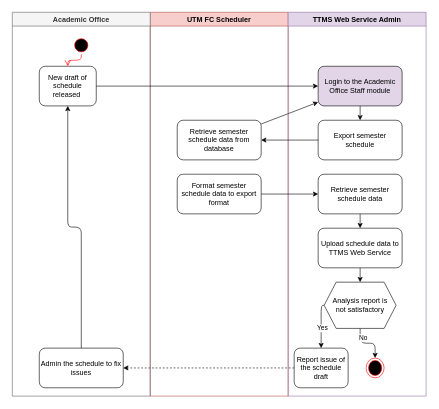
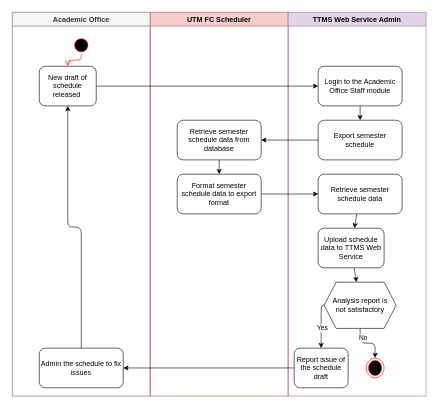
  <mxCell id="0" />
  <mxCell id="1" parent="0" />
  <mxCell id="2" value="UTM FC Scheduler" style="swimlane;whiteSpace=wrap;html=1;fillColor=#f8cecc;strokeColor=#b85450;" parent="1" vertex="1"><mxGeometry x="250" y="20" width="230" height="640" as="geometry" /></mxCell>
- <mxCell id="3" style="edgeStyle=none;html=1;" parent="2" source="4" target="8" edge="1"><mxGeometry relative="1" as="geometry" /></mxCell>
+ <mxCell id="3" style="edgeStyle=none;html=1;" parent="2" source="4" target="5" edge="1"><mxGeometry relative="1" as="geometry" /></mxCell>
  <mxCell id="4" value="Retrieve semester schedule data from database" style="rounded=1;whiteSpace=wrap;html=1;" parent="2" vertex="1"><mxGeometry x="45" y="180.004" width="140" height="66.111" as="geometry" /></mxCell>
  <mxCell id="5" value="Format semester schedule data to export format" style="rounded=1;whiteSpace=wrap;html=1;" parent="2" vertex="1"><mxGeometry x="45" y="270.004" width="140" height="66.111" as="geometry" /></mxCell>
  <mxCell id="6" value="TTMS Web Service Admin" style="swimlane;whiteSpace=wrap;html=1;fillColor=#e1d5e7;strokeColor=#9673a6;" parent="1" vertex="1"><mxGeometry x="480" y="20" width="230" height="640" as="geometry" /></mxCell>
  <mxCell id="7" style="edgeStyle=none;html=1;" parent="6" source="8" target="9" edge="1"><mxGeometry relative="1" as="geometry" /></mxCell>
- <mxCell id="8" value="Login to the Academic Office Staff module" style="rounded=1;whiteSpace=wrap;html=1;fillColor=#e1d5e7;" parent="6" vertex="1"><mxGeometry x="50" y="90.004" width="140" height="66.111" as="geometry" /></mxCell>
+ <mxCell id="8" value="Login to the Academic Office Staff module" style="rounded=1;whiteSpace=wrap;html=1;" parent="6" vertex="1"><mxGeometry x="50" y="90.004" width="140" height="66.111" as="geometry" /></mxCell>
  <mxCell id="9" value="Export semester schedule" style="rounded=1;whiteSpace=wrap;html=1;" parent="6" vertex="1"><mxGeometry x="50" y="180.004" width="140" height="66.111" as="geometry" /></mxCell>
  <mxCell id="10" style="edgeStyle=none;html=1;" parent="6" source="11" target="13" edge="1"><mxGeometry relative="1" as="geometry" /></mxCell>
  <mxCell id="11" value="Retrieve semester schedule data" style="rounded=1;whiteSpace=wrap;html=1;" parent="6" vertex="1"><mxGeometry x="50" y="270.004" width="140" height="66.111" as="geometry" /></mxCell>
  <mxCell id="12" style="edgeStyle=none;html=1;" parent="6" source="13" target="18" edge="1"><mxGeometry relative="1" as="geometry" /></mxCell>
- <mxCell id="13" value="Upload schedule data to TTMS Web Service" style="rounded=1;whiteSpace=wrap;html=1;" parent="6" vertex="1"><mxGeometry x="50" y="360.004" width="140" height="66.111" as="geometry" /></mxCell>
+ <mxCell id="13" value="Upload schedule data to TTMS Web Service" style="rounded=1;whiteSpace=wrap;html=1;" parent="6" vertex="1"><mxGeometry x="50" y="360.004" width="110" height="66.111" as="geometry" /></mxCell>
  <mxCell id="14" style="edgeStyle=orthogonalEdgeStyle;html=1;entryX=0.5;entryY=0;entryDx=0;entryDy=0;" parent="6" source="18" target="19" edge="1"><mxGeometry relative="1" as="geometry"><Array as="points"><mxPoint x="55" y="489" /></Array></mxGeometry></mxCell>
  <mxCell id="15" value="Yes" style="edgeLabel;html=1;align=center;verticalAlign=middle;resizable=0;points=[];" parent="14" vertex="1" connectable="0"><mxGeometry x="0.12" y="1" relative="1" as="geometry"><mxPoint as="offset" /></mxGeometry></mxCell>
  <mxCell id="16" style="edgeStyle=orthogonalEdgeStyle;html=1;" parent="6" source="18" target="20" edge="1"><mxGeometry relative="1" as="geometry" /></mxCell>
  <mxCell id="17" value="No" style="edgeLabel;html=1;align=center;verticalAlign=middle;resizable=0;points=[];" parent="16" vertex="1" connectable="0"><mxGeometry x="-0.601" y="4" relative="1" as="geometry"><mxPoint as="offset" /></mxGeometry></mxCell>
  <mxCell id="18" value="Analysis report is&lt;br style=&quot;border-color: var(--border-color);&quot;&gt;not satisfactory" style="shape=hexagon;perimeter=hexagonPerimeter2;whiteSpace=wrap;html=1;fixedSize=1;" parent="6" vertex="1"><mxGeometry x="60" y="450.0" width="120" height="77.13" as="geometry" /></mxCell>
  <mxCell id="19" value="Report issue of the schedule draft" style="rounded=1;whiteSpace=wrap;html=1;" parent="6" vertex="1"><mxGeometry x="10" y="560" width="90" height="66.11" as="geometry" /></mxCell>
  <mxCell id="20" value="" style="ellipse;html=1;shape=endState;fillColor=#000000;strokeColor=#ff0000;" parent="6" vertex="1"><mxGeometry x="130" y="576.527" width="30" height="33.056" as="geometry" /></mxCell>
  <mxCell id="21" value="Academic Office" style="swimlane;whiteSpace=wrap;html=1;fillColor=#f5f5f5;strokeColor=#666666;fontColor=#333333;" parent="1" vertex="1"><mxGeometry x="20" y="20" width="230" height="640" as="geometry" /></mxCell>
  <mxCell id="22" value="New draft of schedule released&amp;nbsp;" style="rounded=1;whiteSpace=wrap;html=1;" parent="21" vertex="1"><mxGeometry x="45" y="90.004" width="95" height="66.111" as="geometry" /></mxCell>
  <mxCell id="23" value="" style="ellipse;html=1;shape=startState;fillColor=#000000;strokeColor=#ff0000;" parent="21" vertex="1"><mxGeometry x="100" y="40" width="30" height="30" as="geometry" /></mxCell>
  <mxCell id="24" value="" style="edgeStyle=orthogonalEdgeStyle;html=1;verticalAlign=bottom;endArrow=open;endSize=8;strokeColor=#ff0000;" parent="21" source="23" target="22" edge="1"><mxGeometry relative="1" as="geometry"><mxPoint x="345" y="90" as="targetPoint" /></mxGeometry></mxCell>
  <mxCell id="25" style="edgeStyle=orthogonalEdgeStyle;html=1;" parent="21" source="26" target="22" edge="1"><mxGeometry relative="1" as="geometry" /></mxCell>
  <mxCell id="26" value="Admin the schedule to fix issues" style="rounded=1;whiteSpace=wrap;html=1;" parent="21" vertex="1"><mxGeometry x="45" y="560.004" width="140" height="66.111" as="geometry" /></mxCell>
  <mxCell id="27" style="edgeStyle=none;html=1;" parent="1" source="22" target="8" edge="1"><mxGeometry relative="1" as="geometry" /></mxCell>
  <mxCell id="28" style="edgeStyle=none;html=1;" parent="1" source="9" target="4" edge="1"><mxGeometry relative="1" as="geometry" /></mxCell>
  <mxCell id="29" style="edgeStyle=none;html=1;" parent="1" source="5" target="11" edge="1"><mxGeometry relative="1" as="geometry" /></mxCell>
- <mxCell id="30" style="edgeStyle=orthogonalEdgeStyle;html=1;dashed=1;" parent="1" source="19" target="26" edge="1"><mxGeometry relative="1" as="geometry" /></mxCell>
+ <mxCell id="30" style="edgeStyle=orthogonalEdgeStyle;html=1;" parent="1" source="19" target="26" edge="1"><mxGeometry relative="1" as="geometry" /></mxCell>
